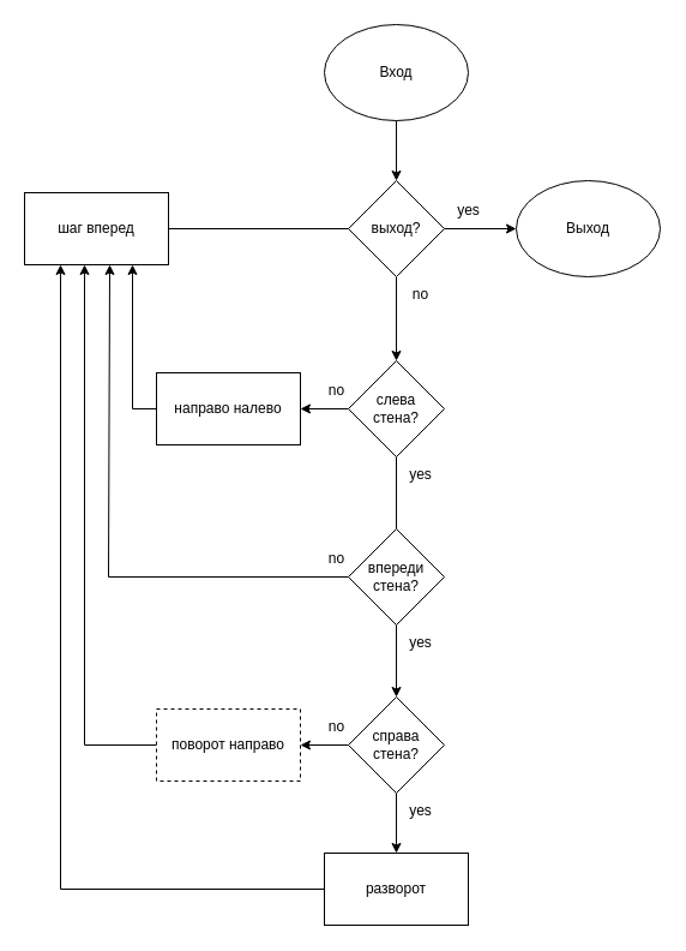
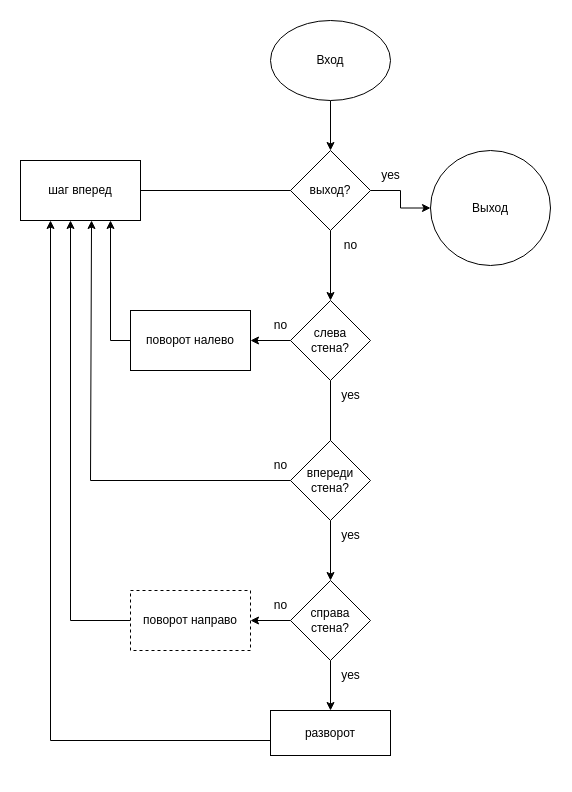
  <mxCell id="0" />
  <mxCell id="1" parent="0" />
  <mxCell id="2" value="" style="edgeStyle=orthogonalEdgeStyle;rounded=0;orthogonalLoop=1;jettySize=auto;html=1;" edge="1" parent="1" source="3" target="6"><mxGeometry relative="1" as="geometry" /></mxCell>
  <mxCell id="3" value="Вход" style="ellipse;whiteSpace=wrap;html=1;" vertex="1" parent="1"><mxGeometry x="270" y="20" width="120" height="80" as="geometry" /></mxCell>
  <mxCell id="4" value="" style="edgeStyle=orthogonalEdgeStyle;rounded=0;orthogonalLoop=1;jettySize=auto;html=1;" edge="1" parent="1" source="6" target="7"><mxGeometry relative="1" as="geometry" /></mxCell>
  <mxCell id="5" style="edgeStyle=orthogonalEdgeStyle;rounded=0;orthogonalLoop=1;jettySize=auto;html=1;entryX=0.5;entryY=0;entryDx=0;entryDy=0;" edge="1" parent="1" source="6" target="10"><mxGeometry relative="1" as="geometry" /></mxCell>
  <mxCell id="6" value="выход?" style="rhombus;whiteSpace=wrap;html=1;" vertex="1" parent="1"><mxGeometry x="290" y="150" width="80" height="80" as="geometry" /></mxCell>
- <mxCell id="7" value="Выход" style="ellipse;whiteSpace=wrap;html=1;" vertex="1" parent="1"><mxGeometry x="430" y="150" width="120" height="80" as="geometry" /></mxCell>
+ <mxCell id="7" value="Выход" style="ellipse;whiteSpace=wrap;html=1;" vertex="1" parent="1"><mxGeometry x="430" y="150" width="120" height="115" as="geometry" /></mxCell>
  <mxCell id="8" value="" style="edgeStyle=orthogonalEdgeStyle;rounded=0;orthogonalLoop=1;jettySize=auto;html=1;endArrow=none;" edge="1" parent="1" source="10" target="13"><mxGeometry relative="1" as="geometry" /></mxCell>
  <mxCell id="9" value="" style="edgeStyle=orthogonalEdgeStyle;rounded=0;orthogonalLoop=1;jettySize=auto;html=1;" edge="1" parent="1" source="10" target="27"><mxGeometry relative="1" as="geometry" /></mxCell>
  <mxCell id="10" value="слева&lt;br&gt;стена?" style="rhombus;whiteSpace=wrap;html=1;" vertex="1" parent="1"><mxGeometry x="290" y="300" width="80" height="80" as="geometry" /></mxCell>
  <mxCell id="11" value="" style="edgeStyle=orthogonalEdgeStyle;rounded=0;orthogonalLoop=1;jettySize=auto;html=1;" edge="1" parent="1" source="13" target="21"><mxGeometry relative="1" as="geometry" /></mxCell>
  <mxCell id="12" style="edgeStyle=orthogonalEdgeStyle;rounded=0;orthogonalLoop=1;jettySize=auto;html=1;entryX=0.592;entryY=1;entryDx=0;entryDy=0;entryPerimeter=0;" edge="1" parent="1" source="13" target="25"><mxGeometry relative="1" as="geometry"><mxPoint x="90" y="210" as="targetPoint" /><Array as="points"><mxPoint x="90" y="480" /></Array></mxGeometry></mxCell>
  <mxCell id="13" value="впереди стена?" style="rhombus;whiteSpace=wrap;html=1;" vertex="1" parent="1"><mxGeometry x="290" y="440" width="80" height="80" as="geometry" /></mxCell>
  <mxCell id="14" value="yes" style="text;html=1;align=center;verticalAlign=middle;resizable=0;points=[];autosize=1;strokeColor=none;fillColor=none;" vertex="1" parent="1"><mxGeometry x="370" y="160" width="40" height="30" as="geometry" /></mxCell>
  <mxCell id="15" value="no" style="text;html=1;align=center;verticalAlign=middle;resizable=0;points=[];autosize=1;strokeColor=none;fillColor=none;" vertex="1" parent="1"><mxGeometry x="330" y="230" width="40" height="30" as="geometry" /></mxCell>
  <mxCell id="16" value="yes" style="text;html=1;align=center;verticalAlign=middle;resizable=0;points=[];autosize=1;strokeColor=none;fillColor=none;" vertex="1" parent="1"><mxGeometry x="330" y="380" width="40" height="30" as="geometry" /></mxCell>
  <mxCell id="17" style="edgeStyle=orthogonalEdgeStyle;rounded=0;orthogonalLoop=1;jettySize=auto;html=1;" edge="1" parent="1" source="18" target="25"><mxGeometry relative="1" as="geometry"><mxPoint x="50" y="250" as="targetPoint" /><Array as="points"><mxPoint x="50" y="740" /></Array></mxGeometry></mxCell>
- <mxCell id="18" value="разворот" style="rounded=0;whiteSpace=wrap;html=1;" vertex="1" parent="1"><mxGeometry x="270" y="710" width="120" height="60" as="geometry" /></mxCell>
+ <mxCell id="18" value="разворот" style="rounded=0;whiteSpace=wrap;html=1;" vertex="1" parent="1"><mxGeometry x="270" y="710" width="120" height="45" as="geometry" /></mxCell>
  <mxCell id="19" value="" style="edgeStyle=orthogonalEdgeStyle;rounded=0;orthogonalLoop=1;jettySize=auto;html=1;" edge="1" parent="1" source="21" target="18"><mxGeometry relative="1" as="geometry" /></mxCell>
  <mxCell id="20" style="edgeStyle=orthogonalEdgeStyle;rounded=0;orthogonalLoop=1;jettySize=auto;html=1;entryX=1;entryY=0.5;entryDx=0;entryDy=0;" edge="1" parent="1" source="21" target="29"><mxGeometry relative="1" as="geometry" /></mxCell>
  <mxCell id="21" value="справа&lt;br&gt;стена?" style="rhombus;whiteSpace=wrap;html=1;" vertex="1" parent="1"><mxGeometry x="290" y="580" width="80" height="80" as="geometry" /></mxCell>
  <mxCell id="22" value="yes" style="text;html=1;align=center;verticalAlign=middle;resizable=0;points=[];autosize=1;strokeColor=none;fillColor=none;" vertex="1" parent="1"><mxGeometry x="330" y="520" width="40" height="30" as="geometry" /></mxCell>
  <mxCell id="23" value="yes" style="text;html=1;align=center;verticalAlign=middle;resizable=0;points=[];autosize=1;strokeColor=none;fillColor=none;" vertex="1" parent="1"><mxGeometry x="330" y="660" width="40" height="30" as="geometry" /></mxCell>
  <mxCell id="24" style="edgeStyle=orthogonalEdgeStyle;rounded=0;orthogonalLoop=1;jettySize=auto;html=1;entryX=0;entryY=0.5;entryDx=0;entryDy=0;endArrow=none;" edge="1" parent="1" source="25" target="6"><mxGeometry relative="1" as="geometry" /></mxCell>
  <mxCell id="25" value="шаг вперед" style="rounded=0;whiteSpace=wrap;html=1;" vertex="1" parent="1"><mxGeometry x="20" y="160" width="120" height="60" as="geometry" /></mxCell>
  <mxCell id="26" style="edgeStyle=orthogonalEdgeStyle;rounded=0;orthogonalLoop=1;jettySize=auto;html=1;entryX=0.75;entryY=1;entryDx=0;entryDy=0;" edge="1" parent="1" source="27" target="25"><mxGeometry relative="1" as="geometry"><mxPoint x="150" y="250" as="targetPoint" /><Array as="points"><mxPoint x="110" y="340" /></Array></mxGeometry></mxCell>
- <mxCell id="27" value="направо налево" style="rounded=0;whiteSpace=wrap;html=1;" vertex="1" parent="1"><mxGeometry x="130" y="310" width="120" height="60" as="geometry" /></mxCell>
+ <mxCell id="27" value="поворот налево" style="rounded=0;whiteSpace=wrap;html=1;" vertex="1" parent="1"><mxGeometry x="130" y="310" width="120" height="60" as="geometry" /></mxCell>
  <mxCell id="28" style="edgeStyle=orthogonalEdgeStyle;rounded=0;orthogonalLoop=1;jettySize=auto;html=1;" edge="1" parent="1" source="29"><mxGeometry relative="1" as="geometry"><mxPoint x="70" y="220" as="targetPoint" /><Array as="points"><mxPoint x="70" y="620" /></Array></mxGeometry></mxCell>
  <mxCell id="29" value="поворот направо" style="rounded=0;whiteSpace=wrap;html=1;dashed=1;" vertex="1" parent="1"><mxGeometry x="130" y="590" width="120" height="60" as="geometry" /></mxCell>
  <mxCell id="30" value="no" style="text;html=1;align=center;verticalAlign=middle;resizable=0;points=[];autosize=1;strokeColor=none;fillColor=none;" vertex="1" parent="1"><mxGeometry x="260" y="310" width="40" height="30" as="geometry" /></mxCell>
  <mxCell id="31" value="no" style="text;html=1;align=center;verticalAlign=middle;resizable=0;points=[];autosize=1;strokeColor=none;fillColor=none;" vertex="1" parent="1"><mxGeometry x="260" y="450" width="40" height="30" as="geometry" /></mxCell>
  <mxCell id="32" value="no" style="text;html=1;align=center;verticalAlign=middle;resizable=0;points=[];autosize=1;strokeColor=none;fillColor=none;" vertex="1" parent="1"><mxGeometry x="260" y="590" width="40" height="30" as="geometry" /></mxCell>
